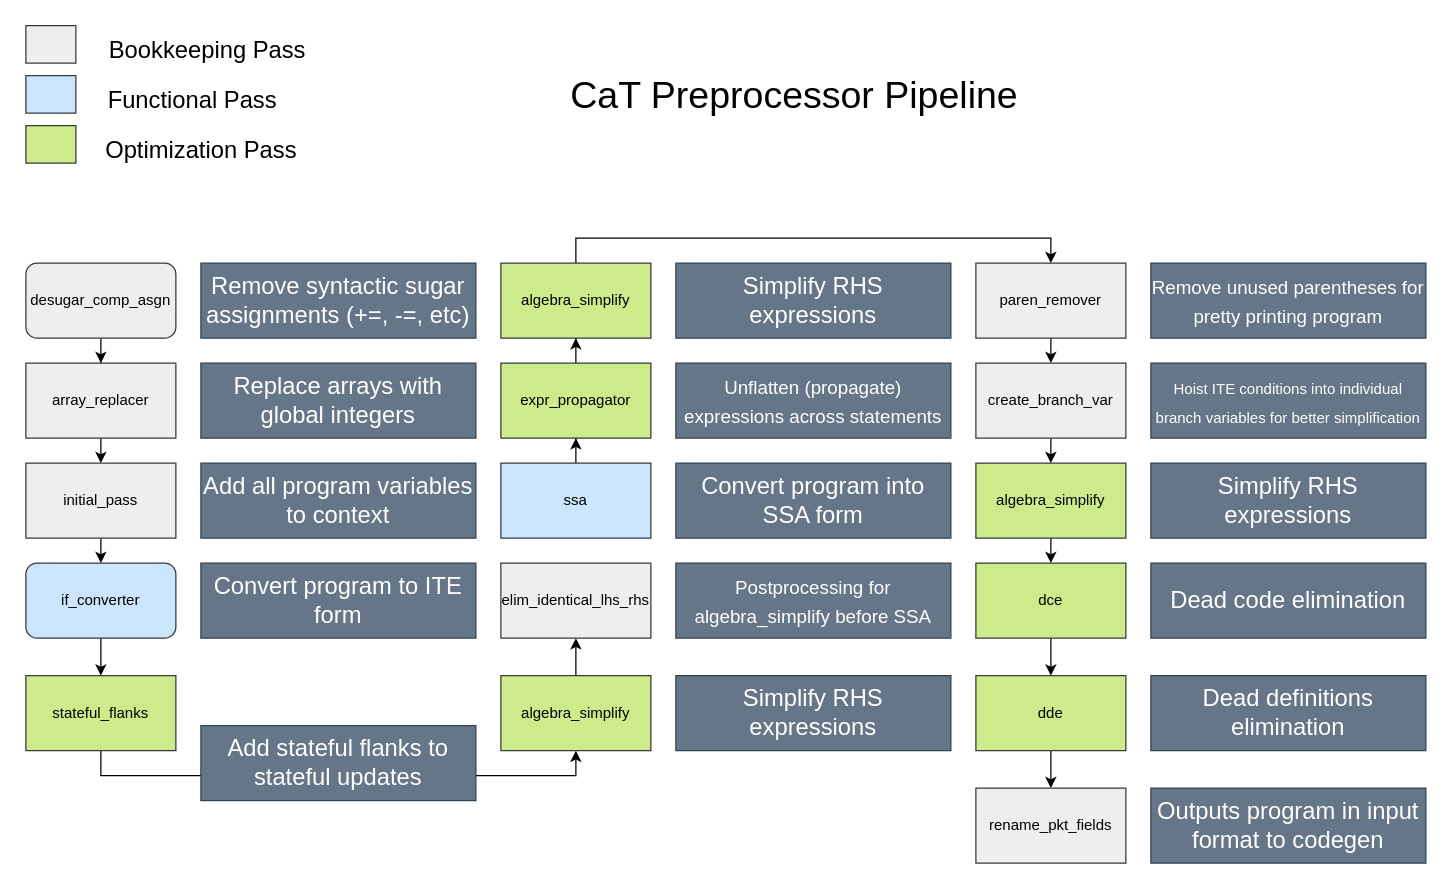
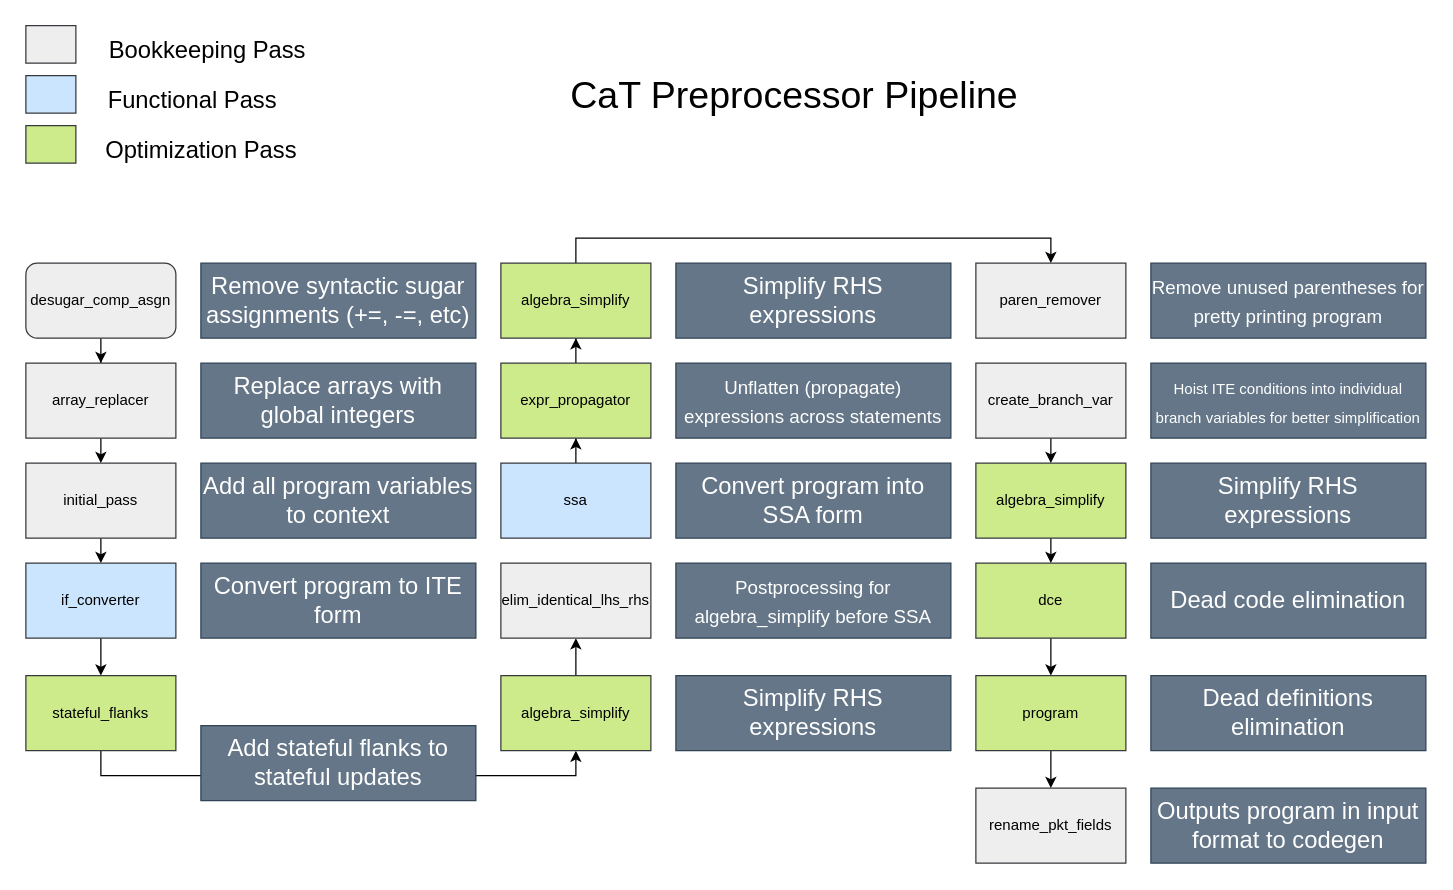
  <mxCell id="0" />
  <mxCell id="1" parent="0" />
  <mxCell id="2" style="edgeStyle=orthogonalEdgeStyle;rounded=0;orthogonalLoop=1;jettySize=auto;html=1;exitX=0.5;exitY=1;exitDx=0;exitDy=0;" edge="1" parent="1" source="3" target="5"><mxGeometry relative="1" as="geometry" /></mxCell>
- <mxCell id="3" value="if_converter" style="whiteSpace=wrap;html=1;fillColor=#cce5ff;strokeColor=#36393d;rounded=1;" vertex="1" parent="1"><mxGeometry x="20" y="450" width="120" height="60" as="geometry" /></mxCell>
+ <mxCell id="3" value="if_converter" style="rounded=0;whiteSpace=wrap;html=1;fillColor=#cce5ff;strokeColor=#36393d;" vertex="1" parent="1"><mxGeometry x="20" y="450" width="120" height="60" as="geometry" /></mxCell>
  <mxCell id="4" style="edgeStyle=orthogonalEdgeStyle;rounded=0;orthogonalLoop=1;jettySize=auto;html=1;exitX=0.5;exitY=1;exitDx=0;exitDy=0;entryX=0.5;entryY=1;entryDx=0;entryDy=0;" edge="1" parent="1" source="5" target="7"><mxGeometry relative="1" as="geometry" /></mxCell>
  <mxCell id="5" value="stateful_flanks" style="rounded=0;whiteSpace=wrap;html=1;fillColor=#cdeb8b;strokeColor=#36393d;" vertex="1" parent="1"><mxGeometry x="20" y="540" width="120" height="60" as="geometry" /></mxCell>
  <mxCell id="6" style="edgeStyle=orthogonalEdgeStyle;rounded=0;orthogonalLoop=1;jettySize=auto;html=1;exitX=0.5;exitY=0;exitDx=0;exitDy=0;entryX=0.5;entryY=1;entryDx=0;entryDy=0;" edge="1" parent="1" source="7" target="8"><mxGeometry relative="1" as="geometry" /></mxCell>
  <mxCell id="7" value="algebra_simplify" style="rounded=0;whiteSpace=wrap;html=1;fillColor=#cdeb8b;strokeColor=#36393d;" vertex="1" parent="1"><mxGeometry x="400" y="540" width="120" height="60" as="geometry" /></mxCell>
  <mxCell id="8" value="elim_identical_lhs_rhs" style="rounded=0;whiteSpace=wrap;html=1;fillColor=#eeeeee;strokeColor=#36393d;" vertex="1" parent="1"><mxGeometry x="400" y="450" width="120" height="60" as="geometry" /></mxCell>
  <mxCell id="9" style="edgeStyle=orthogonalEdgeStyle;rounded=0;orthogonalLoop=1;jettySize=auto;html=1;exitX=0.5;exitY=0;exitDx=0;exitDy=0;" edge="1" parent="1" source="10" target="12"><mxGeometry relative="1" as="geometry" /></mxCell>
  <mxCell id="10" value="ssa" style="rounded=0;whiteSpace=wrap;html=1;fillColor=#cce5ff;strokeColor=#36393d;" vertex="1" parent="1"><mxGeometry x="400" y="370" width="120" height="60" as="geometry" /></mxCell>
  <mxCell id="11" style="edgeStyle=orthogonalEdgeStyle;rounded=0;orthogonalLoop=1;jettySize=auto;html=1;exitX=0.5;exitY=0;exitDx=0;exitDy=0;" edge="1" parent="1" source="12" target="14"><mxGeometry relative="1" as="geometry" /></mxCell>
  <mxCell id="12" value="expr_propagator" style="rounded=0;whiteSpace=wrap;html=1;fillColor=#cdeb8b;strokeColor=#36393d;" vertex="1" parent="1"><mxGeometry x="400" y="290" width="120" height="60" as="geometry" /></mxCell>
  <mxCell id="13" style="edgeStyle=orthogonalEdgeStyle;rounded=0;orthogonalLoop=1;jettySize=auto;html=1;exitX=0.5;exitY=0;exitDx=0;exitDy=0;entryX=0.5;entryY=0;entryDx=0;entryDy=0;" edge="1" parent="1" source="14" target="16"><mxGeometry relative="1" as="geometry" /></mxCell>
  <mxCell id="14" value="algebra_simplify" style="rounded=0;whiteSpace=wrap;html=1;fillColor=#cdeb8b;strokeColor=#36393d;" vertex="1" parent="1"><mxGeometry x="400" y="210" width="120" height="60" as="geometry" /></mxCell>
- <mxCell id="15" style="edgeStyle=orthogonalEdgeStyle;rounded=0;orthogonalLoop=1;jettySize=auto;html=1;exitX=0.5;exitY=1;exitDx=0;exitDy=0;entryX=0.5;entryY=0;entryDx=0;entryDy=0;" edge="1" parent="1" source="16" target="24"><mxGeometry relative="1" as="geometry" /></mxCell>
  <mxCell id="16" value="paren_remover" style="rounded=0;whiteSpace=wrap;html=1;fillColor=#eeeeee;strokeColor=#36393d;" vertex="1" parent="1"><mxGeometry x="780" y="210" width="120" height="60" as="geometry" /></mxCell>
  <mxCell id="17" style="edgeStyle=orthogonalEdgeStyle;rounded=0;orthogonalLoop=1;jettySize=auto;html=1;exitX=0.5;exitY=1;exitDx=0;exitDy=0;" edge="1" parent="1" source="18" target="20"><mxGeometry relative="1" as="geometry" /></mxCell>
  <mxCell id="18" value="desugar_comp_asgn" style="whiteSpace=wrap;html=1;fillColor=#eeeeee;strokeColor=#36393d;rounded=1;" vertex="1" parent="1"><mxGeometry x="20" y="210" width="120" height="60" as="geometry" /></mxCell>
  <mxCell id="19" style="edgeStyle=orthogonalEdgeStyle;rounded=0;orthogonalLoop=1;jettySize=auto;html=1;exitX=0.5;exitY=1;exitDx=0;exitDy=0;entryX=0.5;entryY=0;entryDx=0;entryDy=0;" edge="1" parent="1" source="20" target="22"><mxGeometry relative="1" as="geometry" /></mxCell>
  <mxCell id="20" value="array_replacer" style="rounded=0;whiteSpace=wrap;html=1;fillColor=#eeeeee;strokeColor=#36393d;" vertex="1" parent="1"><mxGeometry x="20" y="290" width="120" height="60" as="geometry" /></mxCell>
  <mxCell id="21" style="edgeStyle=orthogonalEdgeStyle;rounded=0;orthogonalLoop=1;jettySize=auto;html=1;exitX=0.5;exitY=1;exitDx=0;exitDy=0;entryX=0.5;entryY=0;entryDx=0;entryDy=0;" edge="1" parent="1" source="22" target="3"><mxGeometry relative="1" as="geometry" /></mxCell>
  <mxCell id="22" value="initial_pass" style="rounded=0;whiteSpace=wrap;html=1;fillColor=#eeeeee;strokeColor=#36393d;" vertex="1" parent="1"><mxGeometry x="20" y="370" width="120" height="60" as="geometry" /></mxCell>
  <mxCell id="23" style="edgeStyle=orthogonalEdgeStyle;rounded=0;orthogonalLoop=1;jettySize=auto;html=1;exitX=0.5;exitY=1;exitDx=0;exitDy=0;entryX=0.5;entryY=0;entryDx=0;entryDy=0;" edge="1" parent="1" source="24" target="26"><mxGeometry relative="1" as="geometry" /></mxCell>
  <mxCell id="24" value="create_branch_var" style="rounded=0;whiteSpace=wrap;html=1;fillColor=#eeeeee;strokeColor=#36393d;" vertex="1" parent="1"><mxGeometry x="780" y="290" width="120" height="60" as="geometry" /></mxCell>
  <mxCell id="25" style="edgeStyle=orthogonalEdgeStyle;rounded=0;orthogonalLoop=1;jettySize=auto;html=1;exitX=0.5;exitY=1;exitDx=0;exitDy=0;entryX=0.5;entryY=0;entryDx=0;entryDy=0;" edge="1" parent="1" source="26" target="28"><mxGeometry relative="1" as="geometry" /></mxCell>
  <mxCell id="26" value="algebra_simplify" style="rounded=0;whiteSpace=wrap;html=1;fillColor=#cdeb8b;strokeColor=#36393d;" vertex="1" parent="1"><mxGeometry x="780" y="370" width="120" height="60" as="geometry" /></mxCell>
  <mxCell id="27" style="edgeStyle=orthogonalEdgeStyle;rounded=0;orthogonalLoop=1;jettySize=auto;html=1;exitX=0.5;exitY=1;exitDx=0;exitDy=0;entryX=0.5;entryY=0;entryDx=0;entryDy=0;" edge="1" parent="1" source="28" target="30"><mxGeometry relative="1" as="geometry" /></mxCell>
  <mxCell id="28" value="dce" style="rounded=0;whiteSpace=wrap;html=1;fillColor=#cdeb8b;strokeColor=#36393d;" vertex="1" parent="1"><mxGeometry x="780" y="450" width="120" height="60" as="geometry" /></mxCell>
  <mxCell id="29" style="edgeStyle=orthogonalEdgeStyle;rounded=0;orthogonalLoop=1;jettySize=auto;html=1;exitX=0.5;exitY=1;exitDx=0;exitDy=0;entryX=0.5;entryY=0;entryDx=0;entryDy=0;" edge="1" parent="1" source="30" target="31"><mxGeometry relative="1" as="geometry" /></mxCell>
- <mxCell id="30" value="dde" style="rounded=0;whiteSpace=wrap;html=1;fillColor=#cdeb8b;strokeColor=#36393d;" vertex="1" parent="1"><mxGeometry x="780" y="540" width="120" height="60" as="geometry" /></mxCell>
+ <mxCell id="30" value="program" style="rounded=0;whiteSpace=wrap;html=1;fillColor=#cdeb8b;strokeColor=#36393d;" vertex="1" parent="1"><mxGeometry x="780" y="540" width="120" height="60" as="geometry" /></mxCell>
  <mxCell id="31" value="rename_pkt_fields" style="rounded=0;whiteSpace=wrap;html=1;fillColor=#eeeeee;strokeColor=#36393d;" vertex="1" parent="1"><mxGeometry x="780" y="630" width="120" height="60" as="geometry" /></mxCell>
  <mxCell id="32" value="" style="rounded=0;whiteSpace=wrap;html=1;fillColor=#eeeeee;strokeColor=#36393d;" vertex="1" parent="1"><mxGeometry x="20" y="20" width="40" height="30" as="geometry" /></mxCell>
  <mxCell id="33" value="" style="rounded=0;whiteSpace=wrap;html=1;fillColor=#cce5ff;strokeColor=#36393d;" vertex="1" parent="1"><mxGeometry x="20" y="60" width="40" height="30" as="geometry" /></mxCell>
  <mxCell id="34" value="" style="rounded=0;whiteSpace=wrap;html=1;fillColor=#cdeb8b;strokeColor=#36393d;" vertex="1" parent="1"><mxGeometry x="20" y="100" width="40" height="30" as="geometry" /></mxCell>
  <mxCell id="35" value="&lt;font style=&quot;font-size: 19px;&quot;&gt;Bookkeeping Pass&lt;/font&gt;" style="text;html=1;align=center;verticalAlign=middle;resizable=0;points=[];autosize=1;strokeColor=none;fillColor=none;" vertex="1" parent="1"><mxGeometry x="80" y="30" width="170" height="20" as="geometry" /></mxCell>
  <mxCell id="36" value="&lt;font style=&quot;font-size: 19px;&quot;&gt;Functional Pass&lt;/font&gt;" style="text;html=1;align=center;verticalAlign=middle;resizable=0;points=[];autosize=1;strokeColor=none;fillColor=none;" vertex="1" parent="1"><mxGeometry x="78" y="70" width="150" height="20" as="geometry" /></mxCell>
  <mxCell id="37" value="&lt;font style=&quot;font-size: 19px;&quot;&gt;Optimization Pass&lt;/font&gt;" style="text;html=1;align=center;verticalAlign=middle;resizable=0;points=[];autosize=1;strokeColor=none;fillColor=none;" vertex="1" parent="1"><mxGeometry x="75" y="110" width="170" height="20" as="geometry" /></mxCell>
  <mxCell id="38" value="Remove syntactic sugar assignments (+=, -=, etc)" style="rounded=0;whiteSpace=wrap;html=1;fontSize=19;fillColor=#647687;fontColor=#ffffff;strokeColor=#314354;" vertex="1" parent="1"><mxGeometry x="160" y="210" width="220" height="60" as="geometry" /></mxCell>
  <mxCell id="39" value="Replace arrays with global integers" style="rounded=0;whiteSpace=wrap;html=1;fontSize=19;fillColor=#647687;fontColor=#ffffff;strokeColor=#314354;" vertex="1" parent="1"><mxGeometry x="160" y="290" width="220" height="60" as="geometry" /></mxCell>
  <mxCell id="40" value="Add all program variables to context" style="rounded=0;whiteSpace=wrap;html=1;fontSize=19;fillColor=#647687;fontColor=#ffffff;strokeColor=#314354;" vertex="1" parent="1"><mxGeometry x="160" y="370" width="220" height="60" as="geometry" /></mxCell>
  <mxCell id="41" value="Convert program to ITE form" style="rounded=0;whiteSpace=wrap;html=1;fontSize=19;fillColor=#647687;fontColor=#ffffff;strokeColor=#314354;" vertex="1" parent="1"><mxGeometry x="160" y="450" width="220" height="60" as="geometry" /></mxCell>
  <mxCell id="42" value="Add stateful flanks to stateful updates" style="rounded=0;whiteSpace=wrap;html=1;fontSize=19;fillColor=#647687;fontColor=#ffffff;strokeColor=#314354;" vertex="1" parent="1"><mxGeometry x="160" y="580" width="220" height="60" as="geometry" /></mxCell>
  <mxCell id="43" value="Simplify RHS expressions" style="rounded=0;whiteSpace=wrap;html=1;fontSize=19;fillColor=#647687;fontColor=#ffffff;strokeColor=#314354;" vertex="1" parent="1"><mxGeometry x="540" y="210" width="220" height="60" as="geometry" /></mxCell>
  <mxCell id="44" value="&lt;font style=&quot;font-size: 15px;&quot;&gt;Unflatten (propagate) expressions across statements&lt;/font&gt;" style="rounded=0;whiteSpace=wrap;html=1;fontSize=19;fillColor=#647687;fontColor=#ffffff;strokeColor=#314354;" vertex="1" parent="1"><mxGeometry x="540" y="290" width="220" height="60" as="geometry" /></mxCell>
  <mxCell id="45" value="Convert program into SSA form" style="rounded=0;whiteSpace=wrap;html=1;fontSize=19;fillColor=#647687;fontColor=#ffffff;strokeColor=#314354;" vertex="1" parent="1"><mxGeometry x="540" y="370" width="220" height="60" as="geometry" /></mxCell>
  <mxCell id="46" value="&lt;font style=&quot;font-size: 15px;&quot;&gt;Postprocessing for algebra_simplify before SSA&lt;br&gt;&lt;/font&gt;" style="rounded=0;whiteSpace=wrap;html=1;fontSize=19;fillColor=#647687;fontColor=#ffffff;strokeColor=#314354;" vertex="1" parent="1"><mxGeometry x="540" y="450" width="220" height="60" as="geometry" /></mxCell>
  <mxCell id="47" value="Simplify RHS expressions" style="rounded=0;whiteSpace=wrap;html=1;fontSize=19;fillColor=#647687;fontColor=#ffffff;strokeColor=#314354;" vertex="1" parent="1"><mxGeometry x="540" y="540" width="220" height="60" as="geometry" /></mxCell>
  <mxCell id="48" value="&lt;font style=&quot;font-size: 15px;&quot;&gt;Remove unused parentheses for pretty printing program&lt;br&gt;&lt;/font&gt;" style="rounded=0;whiteSpace=wrap;html=1;fontSize=19;fillColor=#647687;fontColor=#ffffff;strokeColor=#314354;" vertex="1" parent="1"><mxGeometry x="920" y="210" width="220" height="60" as="geometry" /></mxCell>
  <mxCell id="49" value="&lt;font style=&quot;font-size: 12px;&quot;&gt;Hoist ITE conditions into individual branch variables for better simplification&lt;br&gt;&lt;/font&gt;" style="rounded=0;whiteSpace=wrap;html=1;fontSize=19;fillColor=#647687;fontColor=#ffffff;strokeColor=#314354;" vertex="1" parent="1"><mxGeometry x="920" y="290" width="220" height="60" as="geometry" /></mxCell>
  <mxCell id="50" value="Simplify RHS expressions" style="rounded=0;whiteSpace=wrap;html=1;fontSize=19;fillColor=#647687;fontColor=#ffffff;strokeColor=#314354;" vertex="1" parent="1"><mxGeometry x="920" y="370" width="220" height="60" as="geometry" /></mxCell>
  <mxCell id="51" value="Dead code elimination" style="rounded=0;whiteSpace=wrap;html=1;fontSize=19;fillColor=#647687;fontColor=#ffffff;strokeColor=#314354;" vertex="1" parent="1"><mxGeometry x="920" y="450" width="220" height="60" as="geometry" /></mxCell>
  <mxCell id="52" value="Dead definitions elimination" style="rounded=0;whiteSpace=wrap;html=1;fontSize=19;fillColor=#647687;fontColor=#ffffff;strokeColor=#314354;" vertex="1" parent="1"><mxGeometry x="920" y="540" width="220" height="60" as="geometry" /></mxCell>
  <mxCell id="53" value="Outputs program in input format to codegen" style="rounded=0;whiteSpace=wrap;html=1;fontSize=19;fillColor=#647687;fontColor=#ffffff;strokeColor=#314354;" vertex="1" parent="1"><mxGeometry x="920" y="630" width="220" height="60" as="geometry" /></mxCell>
  <mxCell id="54" value="&lt;font style=&quot;font-size: 30px;&quot;&gt;CaT Preprocessor Pipeline&lt;br&gt;&lt;/font&gt;" style="text;html=1;strokeColor=none;fillColor=none;align=center;verticalAlign=middle;whiteSpace=wrap;rounded=0;fontSize=12;" vertex="1" parent="1"><mxGeometry x="420" y="60" width="430" height="30" as="geometry" /></mxCell>
